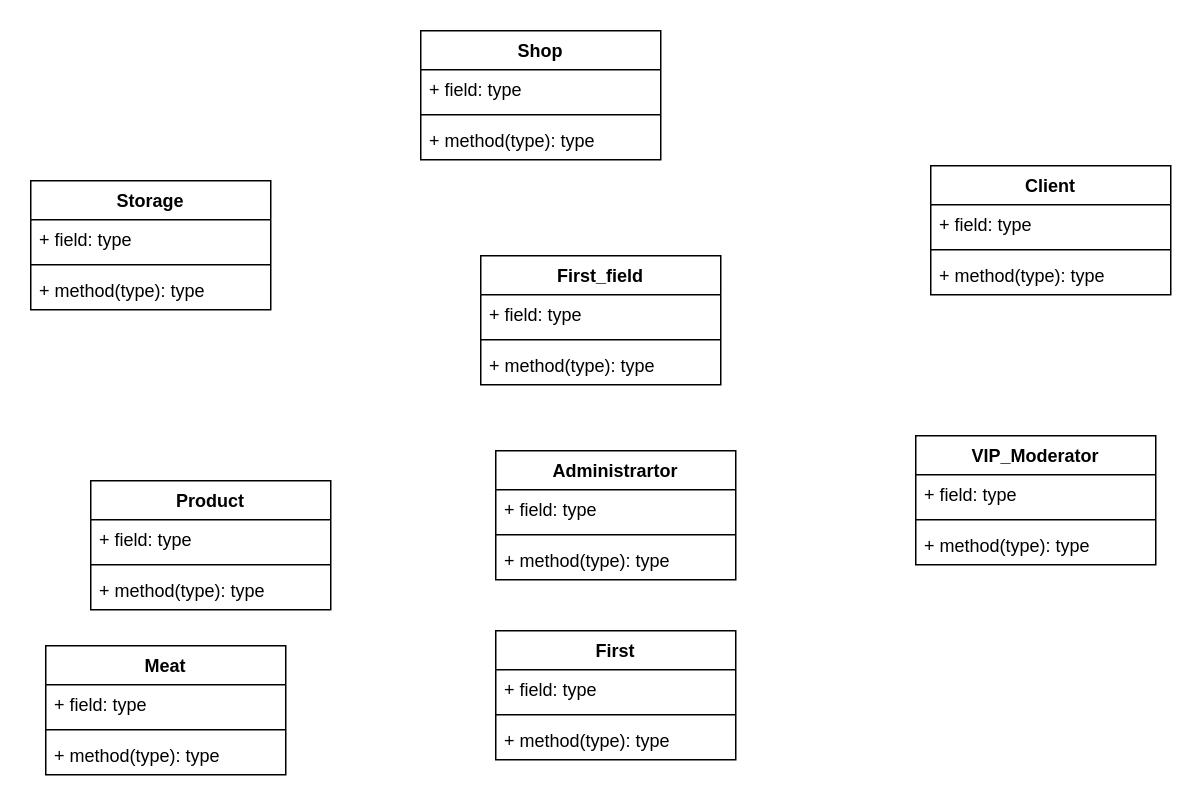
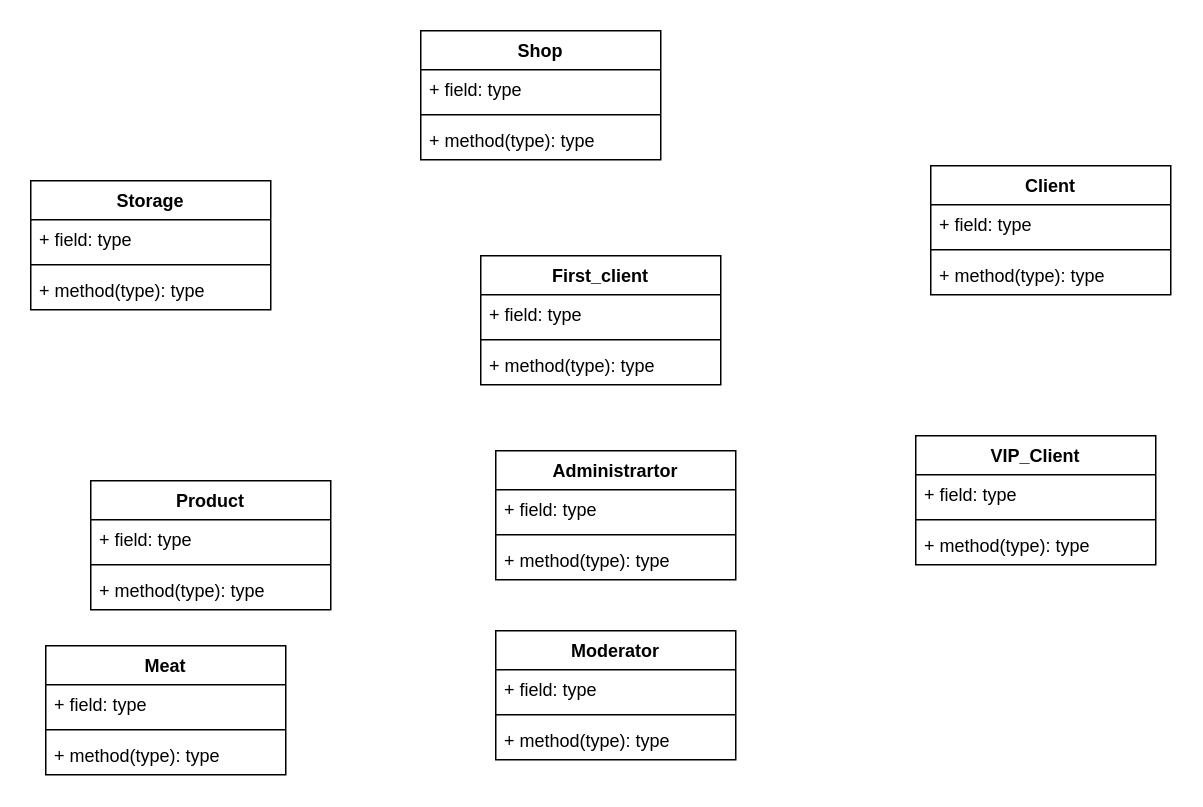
  <mxCell id="0" />
  <mxCell id="1" parent="0" />
  <mxCell id="2" value="Shop" style="swimlane;fontStyle=1;align=center;verticalAlign=top;childLayout=stackLayout;horizontal=1;startSize=26;horizontalStack=0;resizeParent=1;resizeParentMax=0;resizeLast=0;collapsible=1;marginBottom=0;fillColor=default;strokeColor=default;fontColor=default;" vertex="1" parent="1"><mxGeometry x="280" y="20" width="160" height="86" as="geometry" /></mxCell>
  <mxCell id="3" value="+ field: type" style="text;strokeColor=none;fillColor=none;align=left;verticalAlign=top;spacingLeft=4;spacingRight=4;overflow=hidden;rotatable=0;points=[[0,0.5],[1,0.5]];portConstraint=eastwest;" vertex="1" parent="2"><mxGeometry y="26" width="160" height="26" as="geometry" /></mxCell>
  <mxCell id="4" value="" style="line;strokeWidth=1;fillColor=none;align=left;verticalAlign=middle;spacingTop=-1;spacingLeft=3;spacingRight=3;rotatable=0;labelPosition=right;points=[];portConstraint=eastwest;" vertex="1" parent="2"><mxGeometry y="52" width="160" height="8" as="geometry" /></mxCell>
  <mxCell id="5" value="+ method(type): type" style="text;strokeColor=none;fillColor=none;align=left;verticalAlign=top;spacingLeft=4;spacingRight=4;overflow=hidden;rotatable=0;points=[[0,0.5],[1,0.5]];portConstraint=eastwest;" vertex="1" parent="2"><mxGeometry y="60" width="160" height="26" as="geometry" /></mxCell>
- <mxCell id="6" value="First_field" style="swimlane;fontStyle=1;align=center;verticalAlign=top;childLayout=stackLayout;horizontal=1;startSize=26;horizontalStack=0;resizeParent=1;resizeParentMax=0;resizeLast=0;collapsible=1;marginBottom=0;fontColor=default;strokeColor=default;fillColor=default;" vertex="1" parent="1"><mxGeometry x="320" y="170" width="160" height="86" as="geometry" /></mxCell>
+ <mxCell id="6" value="First_client" style="swimlane;fontStyle=1;align=center;verticalAlign=top;childLayout=stackLayout;horizontal=1;startSize=26;horizontalStack=0;resizeParent=1;resizeParentMax=0;resizeLast=0;collapsible=1;marginBottom=0;fontColor=default;strokeColor=default;fillColor=default;" vertex="1" parent="1"><mxGeometry x="320" y="170" width="160" height="86" as="geometry" /></mxCell>
  <mxCell id="7" value="+ field: type" style="text;strokeColor=none;fillColor=none;align=left;verticalAlign=top;spacingLeft=4;spacingRight=4;overflow=hidden;rotatable=0;points=[[0,0.5],[1,0.5]];portConstraint=eastwest;fontColor=default;" vertex="1" parent="6"><mxGeometry y="26" width="160" height="26" as="geometry" /></mxCell>
  <mxCell id="8" value="" style="line;strokeWidth=1;fillColor=none;align=left;verticalAlign=middle;spacingTop=-1;spacingLeft=3;spacingRight=3;rotatable=0;labelPosition=right;points=[];portConstraint=eastwest;fontColor=default;" vertex="1" parent="6"><mxGeometry y="52" width="160" height="8" as="geometry" /></mxCell>
  <mxCell id="9" value="+ method(type): type" style="text;strokeColor=none;fillColor=none;align=left;verticalAlign=top;spacingLeft=4;spacingRight=4;overflow=hidden;rotatable=0;points=[[0,0.5],[1,0.5]];portConstraint=eastwest;fontColor=default;" vertex="1" parent="6"><mxGeometry y="60" width="160" height="26" as="geometry" /></mxCell>
- <mxCell id="10" value="VIP_Moderator" style="swimlane;fontStyle=1;align=center;verticalAlign=top;childLayout=stackLayout;horizontal=1;startSize=26;horizontalStack=0;resizeParent=1;resizeParentMax=0;resizeLast=0;collapsible=1;marginBottom=0;fontColor=default;strokeColor=default;fillColor=default;" vertex="1" parent="1"><mxGeometry x="610" y="290" width="160" height="86" as="geometry" /></mxCell>
+ <mxCell id="10" value="VIP_Client" style="swimlane;fontStyle=1;align=center;verticalAlign=top;childLayout=stackLayout;horizontal=1;startSize=26;horizontalStack=0;resizeParent=1;resizeParentMax=0;resizeLast=0;collapsible=1;marginBottom=0;fontColor=default;strokeColor=default;fillColor=default;" vertex="1" parent="1"><mxGeometry x="610" y="290" width="160" height="86" as="geometry" /></mxCell>
  <mxCell id="11" value="+ field: type" style="text;strokeColor=none;fillColor=none;align=left;verticalAlign=top;spacingLeft=4;spacingRight=4;overflow=hidden;rotatable=0;points=[[0,0.5],[1,0.5]];portConstraint=eastwest;fontColor=default;" vertex="1" parent="10"><mxGeometry y="26" width="160" height="26" as="geometry" /></mxCell>
  <mxCell id="12" value="" style="line;strokeWidth=1;fillColor=none;align=left;verticalAlign=middle;spacingTop=-1;spacingLeft=3;spacingRight=3;rotatable=0;labelPosition=right;points=[];portConstraint=eastwest;fontColor=default;" vertex="1" parent="10"><mxGeometry y="52" width="160" height="8" as="geometry" /></mxCell>
  <mxCell id="13" value="+ method(type): type" style="text;strokeColor=none;fillColor=none;align=left;verticalAlign=top;spacingLeft=4;spacingRight=4;overflow=hidden;rotatable=0;points=[[0,0.5],[1,0.5]];portConstraint=eastwest;fontColor=default;" vertex="1" parent="10"><mxGeometry y="60" width="160" height="26" as="geometry" /></mxCell>
  <mxCell id="14" value="Client" style="swimlane;fontStyle=1;align=center;verticalAlign=top;childLayout=stackLayout;horizontal=1;startSize=26;horizontalStack=0;resizeParent=1;resizeParentMax=0;resizeLast=0;collapsible=1;marginBottom=0;fontColor=default;strokeColor=default;fillColor=default;" vertex="1" parent="1"><mxGeometry x="620" y="110" width="160" height="86" as="geometry" /></mxCell>
  <mxCell id="15" value="+ field: type" style="text;strokeColor=none;fillColor=none;align=left;verticalAlign=top;spacingLeft=4;spacingRight=4;overflow=hidden;rotatable=0;points=[[0,0.5],[1,0.5]];portConstraint=eastwest;fontColor=default;" vertex="1" parent="14"><mxGeometry y="26" width="160" height="26" as="geometry" /></mxCell>
  <mxCell id="16" value="" style="line;strokeWidth=1;fillColor=none;align=left;verticalAlign=middle;spacingTop=-1;spacingLeft=3;spacingRight=3;rotatable=0;labelPosition=right;points=[];portConstraint=eastwest;fontColor=default;" vertex="1" parent="14"><mxGeometry y="52" width="160" height="8" as="geometry" /></mxCell>
  <mxCell id="17" value="+ method(type): type" style="text;strokeColor=none;fillColor=none;align=left;verticalAlign=top;spacingLeft=4;spacingRight=4;overflow=hidden;rotatable=0;points=[[0,0.5],[1,0.5]];portConstraint=eastwest;fontColor=default;" vertex="1" parent="14"><mxGeometry y="60" width="160" height="26" as="geometry" /></mxCell>
- <mxCell id="18" value="First" style="swimlane;fontStyle=1;align=center;verticalAlign=top;childLayout=stackLayout;horizontal=1;startSize=26;horizontalStack=0;resizeParent=1;resizeParentMax=0;resizeLast=0;collapsible=1;marginBottom=0;fontColor=default;strokeColor=default;fillColor=default;" vertex="1" parent="1"><mxGeometry x="330" y="420" width="160" height="86" as="geometry" /></mxCell>
+ <mxCell id="18" value="Moderator" style="swimlane;fontStyle=1;align=center;verticalAlign=top;childLayout=stackLayout;horizontal=1;startSize=26;horizontalStack=0;resizeParent=1;resizeParentMax=0;resizeLast=0;collapsible=1;marginBottom=0;fontColor=default;strokeColor=default;fillColor=default;" vertex="1" parent="1"><mxGeometry x="330" y="420" width="160" height="86" as="geometry" /></mxCell>
  <mxCell id="19" value="+ field: type" style="text;strokeColor=none;fillColor=none;align=left;verticalAlign=top;spacingLeft=4;spacingRight=4;overflow=hidden;rotatable=0;points=[[0,0.5],[1,0.5]];portConstraint=eastwest;fontColor=default;" vertex="1" parent="18"><mxGeometry y="26" width="160" height="26" as="geometry" /></mxCell>
  <mxCell id="20" value="" style="line;strokeWidth=1;fillColor=none;align=left;verticalAlign=middle;spacingTop=-1;spacingLeft=3;spacingRight=3;rotatable=0;labelPosition=right;points=[];portConstraint=eastwest;fontColor=default;" vertex="1" parent="18"><mxGeometry y="52" width="160" height="8" as="geometry" /></mxCell>
  <mxCell id="21" value="+ method(type): type" style="text;strokeColor=none;fillColor=none;align=left;verticalAlign=top;spacingLeft=4;spacingRight=4;overflow=hidden;rotatable=0;points=[[0,0.5],[1,0.5]];portConstraint=eastwest;fontColor=default;" vertex="1" parent="18"><mxGeometry y="60" width="160" height="26" as="geometry" /></mxCell>
  <mxCell id="22" value="Administrartor" style="swimlane;fontStyle=1;align=center;verticalAlign=top;childLayout=stackLayout;horizontal=1;startSize=26;horizontalStack=0;resizeParent=1;resizeParentMax=0;resizeLast=0;collapsible=1;marginBottom=0;fontColor=default;strokeColor=default;fillColor=default;" vertex="1" parent="1"><mxGeometry x="330" y="300" width="160" height="86" as="geometry" /></mxCell>
  <mxCell id="23" value="+ field: type" style="text;strokeColor=none;fillColor=none;align=left;verticalAlign=top;spacingLeft=4;spacingRight=4;overflow=hidden;rotatable=0;points=[[0,0.5],[1,0.5]];portConstraint=eastwest;fontColor=default;" vertex="1" parent="22"><mxGeometry y="26" width="160" height="26" as="geometry" /></mxCell>
  <mxCell id="24" value="" style="line;strokeWidth=1;fillColor=none;align=left;verticalAlign=middle;spacingTop=-1;spacingLeft=3;spacingRight=3;rotatable=0;labelPosition=right;points=[];portConstraint=eastwest;fontColor=default;" vertex="1" parent="22"><mxGeometry y="52" width="160" height="8" as="geometry" /></mxCell>
  <mxCell id="25" value="+ method(type): type" style="text;strokeColor=none;fillColor=none;align=left;verticalAlign=top;spacingLeft=4;spacingRight=4;overflow=hidden;rotatable=0;points=[[0,0.5],[1,0.5]];portConstraint=eastwest;fontColor=default;" vertex="1" parent="22"><mxGeometry y="60" width="160" height="26" as="geometry" /></mxCell>
  <mxCell id="26" value="Meat" style="swimlane;fontStyle=1;align=center;verticalAlign=top;childLayout=stackLayout;horizontal=1;startSize=26;horizontalStack=0;resizeParent=1;resizeParentMax=0;resizeLast=0;collapsible=1;marginBottom=0;fontColor=default;strokeColor=default;fillColor=default;" vertex="1" parent="1"><mxGeometry x="30" y="430" width="160" height="86" as="geometry" /></mxCell>
  <mxCell id="27" value="+ field: type" style="text;strokeColor=none;fillColor=none;align=left;verticalAlign=top;spacingLeft=4;spacingRight=4;overflow=hidden;rotatable=0;points=[[0,0.5],[1,0.5]];portConstraint=eastwest;fontColor=default;" vertex="1" parent="26"><mxGeometry y="26" width="160" height="26" as="geometry" /></mxCell>
  <mxCell id="28" value="" style="line;strokeWidth=1;fillColor=none;align=left;verticalAlign=middle;spacingTop=-1;spacingLeft=3;spacingRight=3;rotatable=0;labelPosition=right;points=[];portConstraint=eastwest;fontColor=default;" vertex="1" parent="26"><mxGeometry y="52" width="160" height="8" as="geometry" /></mxCell>
  <mxCell id="29" value="+ method(type): type" style="text;strokeColor=none;fillColor=none;align=left;verticalAlign=top;spacingLeft=4;spacingRight=4;overflow=hidden;rotatable=0;points=[[0,0.5],[1,0.5]];portConstraint=eastwest;fontColor=default;" vertex="1" parent="26"><mxGeometry y="60" width="160" height="26" as="geometry" /></mxCell>
  <mxCell id="30" value="Product" style="swimlane;fontStyle=1;align=center;verticalAlign=top;childLayout=stackLayout;horizontal=1;startSize=26;horizontalStack=0;resizeParent=1;resizeParentMax=0;resizeLast=0;collapsible=1;marginBottom=0;fontColor=default;strokeColor=default;fillColor=default;" vertex="1" parent="1"><mxGeometry x="60" y="320" width="160" height="86" as="geometry" /></mxCell>
  <mxCell id="31" value="+ field: type" style="text;strokeColor=none;fillColor=none;align=left;verticalAlign=top;spacingLeft=4;spacingRight=4;overflow=hidden;rotatable=0;points=[[0,0.5],[1,0.5]];portConstraint=eastwest;fontColor=default;" vertex="1" parent="30"><mxGeometry y="26" width="160" height="26" as="geometry" /></mxCell>
  <mxCell id="32" value="" style="line;strokeWidth=1;fillColor=none;align=left;verticalAlign=middle;spacingTop=-1;spacingLeft=3;spacingRight=3;rotatable=0;labelPosition=right;points=[];portConstraint=eastwest;fontColor=default;" vertex="1" parent="30"><mxGeometry y="52" width="160" height="8" as="geometry" /></mxCell>
  <mxCell id="33" value="+ method(type): type" style="text;strokeColor=none;fillColor=none;align=left;verticalAlign=top;spacingLeft=4;spacingRight=4;overflow=hidden;rotatable=0;points=[[0,0.5],[1,0.5]];portConstraint=eastwest;fontColor=default;" vertex="1" parent="30"><mxGeometry y="60" width="160" height="26" as="geometry" /></mxCell>
  <mxCell id="34" value="Storage" style="swimlane;fontStyle=1;align=center;verticalAlign=top;childLayout=stackLayout;horizontal=1;startSize=26;horizontalStack=0;resizeParent=1;resizeParentMax=0;resizeLast=0;collapsible=1;marginBottom=0;fontColor=default;strokeColor=default;fillColor=default;" vertex="1" parent="1"><mxGeometry x="20" y="120" width="160" height="86" as="geometry" /></mxCell>
  <mxCell id="35" value="+ field: type" style="text;strokeColor=none;fillColor=none;align=left;verticalAlign=top;spacingLeft=4;spacingRight=4;overflow=hidden;rotatable=0;points=[[0,0.5],[1,0.5]];portConstraint=eastwest;fontColor=default;" vertex="1" parent="34"><mxGeometry y="26" width="160" height="26" as="geometry" /></mxCell>
  <mxCell id="36" value="" style="line;strokeWidth=1;fillColor=none;align=left;verticalAlign=middle;spacingTop=-1;spacingLeft=3;spacingRight=3;rotatable=0;labelPosition=right;points=[];portConstraint=eastwest;fontColor=default;" vertex="1" parent="34"><mxGeometry y="52" width="160" height="8" as="geometry" /></mxCell>
  <mxCell id="37" value="+ method(type): type" style="text;strokeColor=none;fillColor=none;align=left;verticalAlign=top;spacingLeft=4;spacingRight=4;overflow=hidden;rotatable=0;points=[[0,0.5],[1,0.5]];portConstraint=eastwest;fontColor=default;" vertex="1" parent="34"><mxGeometry y="60" width="160" height="26" as="geometry" /></mxCell>
